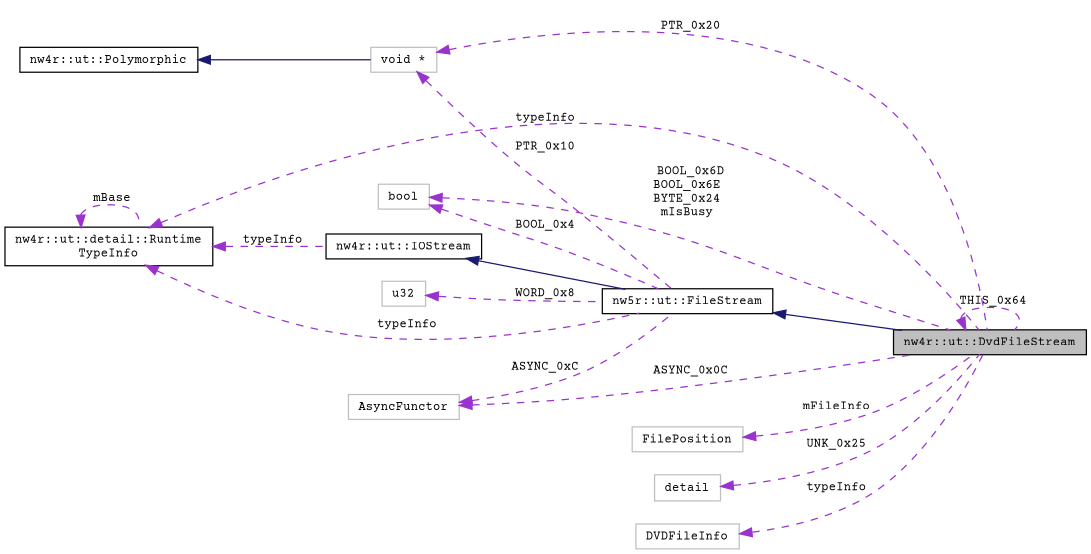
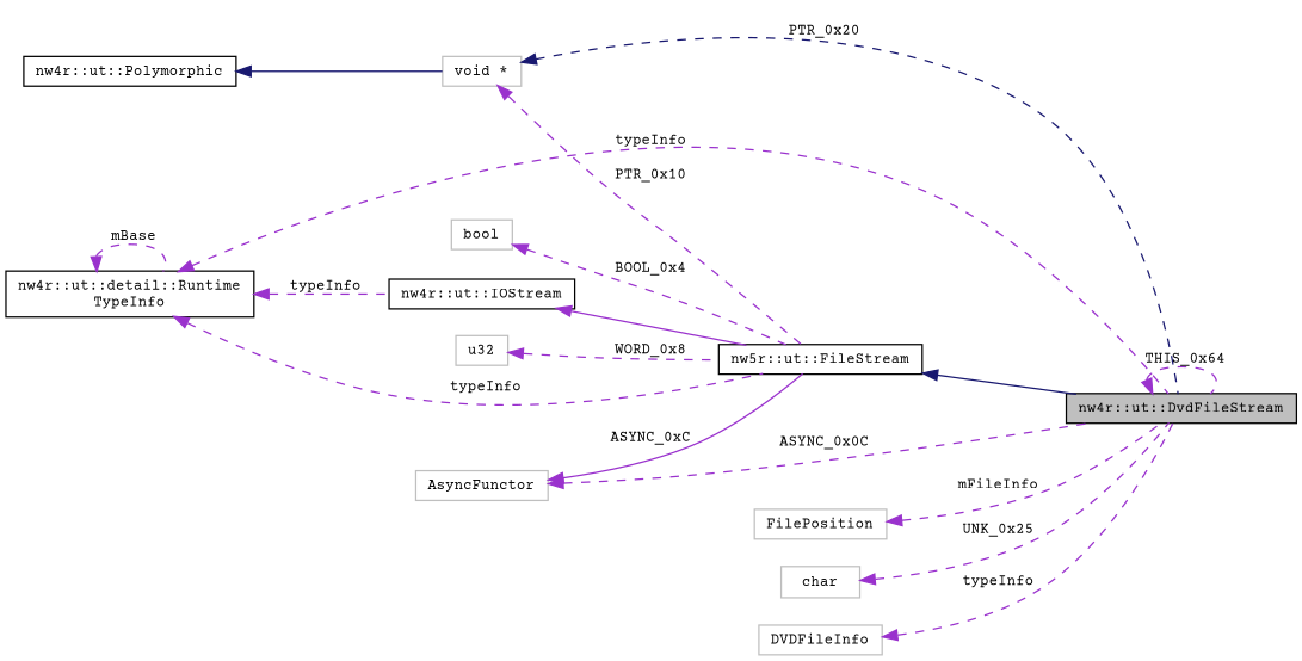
  digraph {
    fontname="Courier Prime"
    rankdir=LR
    node [color=grey75 fillcolor=white fontname="Courier Prime" fontsize=10 shape=record style=filled]
    edge [color=darkorchid3 dir=back fontname="Courier Prime" fontsize=10 labelfontname=FreeMono labelfontsize=10 style=dashed]
    n1 [color=black fillcolor=grey75 fontcolor=black height=0.2 label="nw4r::ut::DvdFileStream" width=0.4]
    n2 [color=black height=0.2 label="nw5r::ut::FileStream" width=0.4]
    n3 [color=black height=0.2 label="nw4r::ut::IOStream" width=0.4]
    n4 [color=black height=0.2 label="nw4r::ut::Polymorphic" width=0.4]
    n5 [height=0.2 label="void *" width=0.4]
    n6 [color=black height=0.2 label="nw4r::ut::detail::Runtime\lTypeInfo" width=0.4]
    n7 [height=0.2 label=bool width=0.4]
    n8 [height=0.2 label=u32 width=0.4]
    n9 [height=0.2 label=AsyncFunctor width=0.4]
    n10 [height=0.2 label=FilePosition width=0.4]
-   n11 [height=0.2 label=detail width=0.4]
+   n11 [height=0.2 label=char width=0.4]
    n12 [height=0.2 label=DVDFileInfo width=0.4]
    n1 -> n1 [label=" THIS_0x64"]
    n2 -> n1 [color=midnightblue style=solid]
-   n3 -> n2 [color=midnightblue style=solid]
+   n3 -> n2 [style=solid]
    n4 -> n5 [color=midnightblue style=solid]
-   n5 -> n1 [label=" PTR_0x20"]
+   n5 -> n1 [color=midnightblue label=" PTR_0x20"]
    n5 -> n2 [label=" PTR_0x10"]
    n6 -> n1 [label=" typeInfo"]
    n6 -> n2 [label=" typeInfo"]
    n6 -> n3 [label=" typeInfo"]
    n6 -> n6 [label=" mBase"]
-   n7 -> n1 [label=" BOOL_0x6D\nBOOL_0x6E\nBYTE_0x24\nmIsBusy"]
    n7 -> n2 [label=" BOOL_0x4"]
    n8 -> n2 [label=" WORD_0x8"]
    n9 -> n1 [label=" ASYNC_0x0C"]
-   n9 -> n2 [label=" ASYNC_0xC"]
+   n9 -> n2 [label=" ASYNC_0xC" style=solid]
    n10 -> n1 [label=" mFileInfo"]
    n11 -> n1 [label=" UNK_0x25"]
    n12 -> n1 [label=" typeInfo"]
  }
